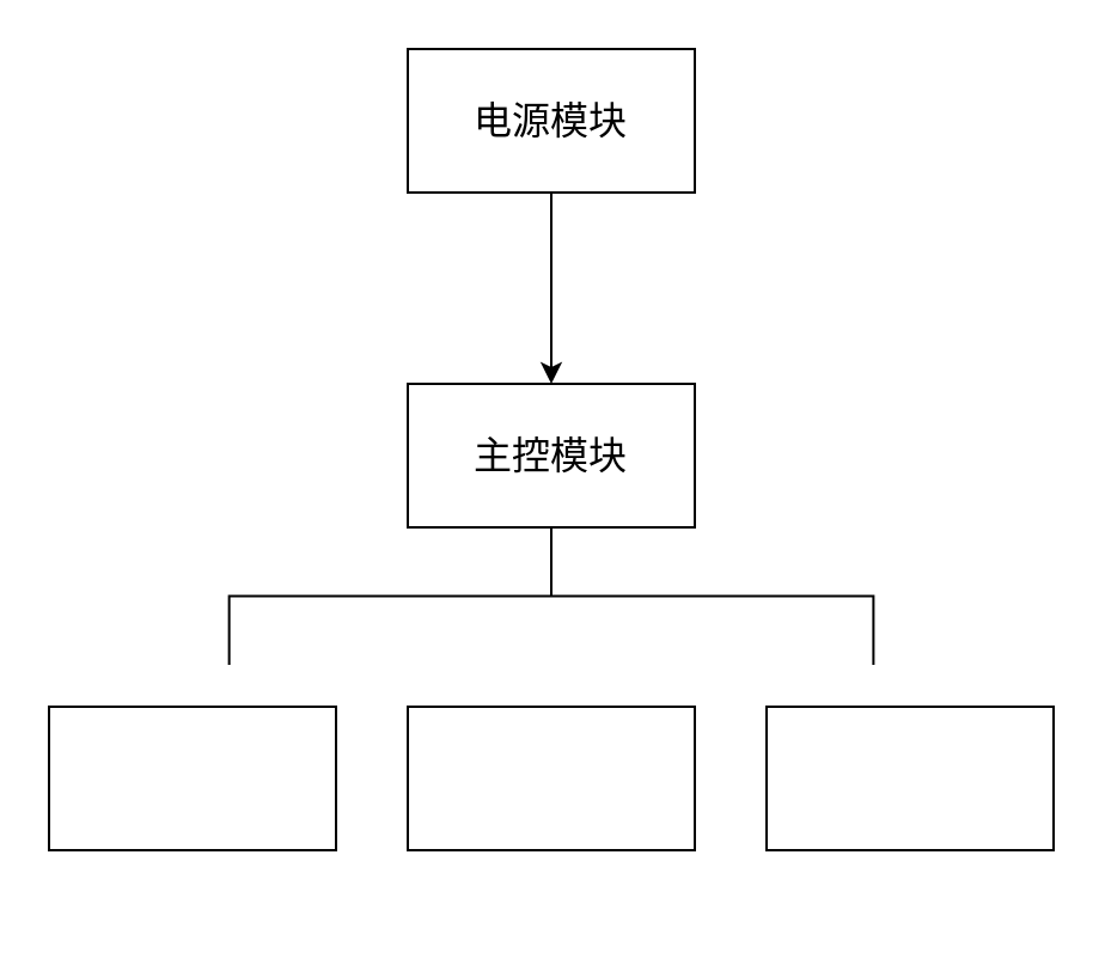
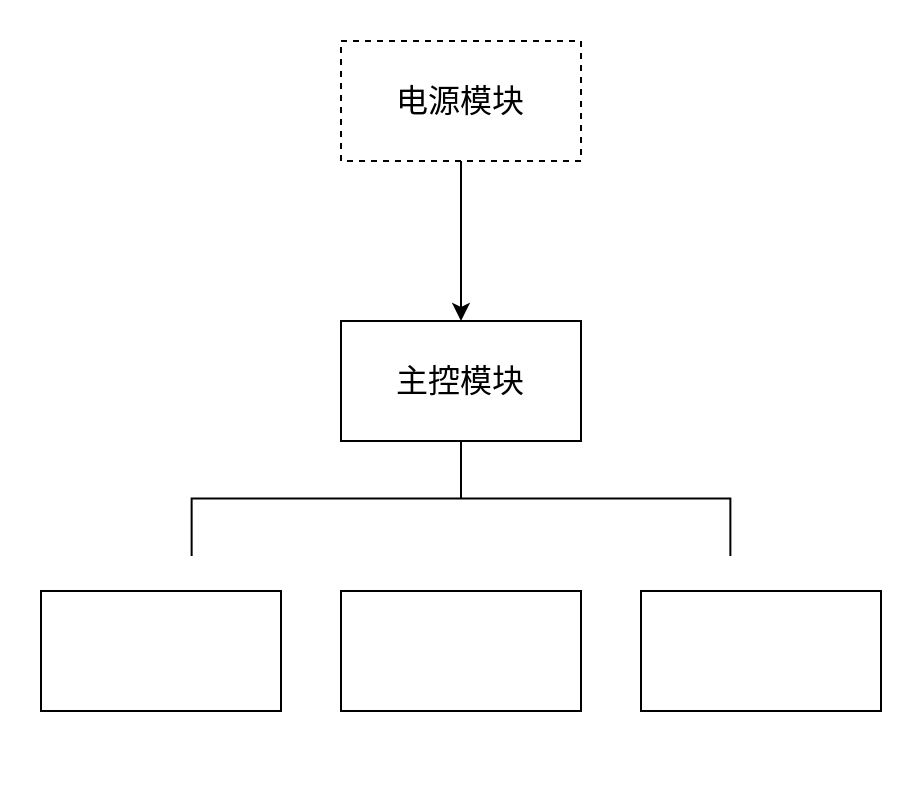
  <mxCell id="0" />
  <mxCell id="1" parent="0" />
  <mxCell id="2" value="" style="edgeStyle=orthogonalEdgeStyle;rounded=0;orthogonalLoop=1;jettySize=auto;html=1;" edge="1" parent="1" source="3" target="4"><mxGeometry relative="1" as="geometry" /></mxCell>
- <mxCell id="3" value="&lt;font style=&quot;font-size: 16px&quot;&gt;电源模块&lt;/font&gt;" style="rounded=0;whiteSpace=wrap;html=1;" vertex="1" parent="1"><mxGeometry x="170" y="20" width="120" height="60" as="geometry" /></mxCell>
+ <mxCell id="3" value="&lt;font style=&quot;font-size: 16px&quot;&gt;电源模块&lt;/font&gt;" style="rounded=0;whiteSpace=wrap;html=1;dashed=1;" vertex="1" parent="1"><mxGeometry x="170" y="20" width="120" height="60" as="geometry" /></mxCell>
  <mxCell id="4" value="&lt;font style=&quot;font-size: 16px&quot;&gt;主控模块&lt;/font&gt;" style="rounded=0;whiteSpace=wrap;html=1;" vertex="1" parent="1"><mxGeometry x="170" y="160" width="120" height="60" as="geometry" /></mxCell>
  <mxCell id="5" value="" style="strokeWidth=1;html=1;shape=mxgraph.flowchart.annotation_2;align=left;labelPosition=right;pointerEvents=1;rotation=90;" vertex="1" parent="1"><mxGeometry x="201.25" y="114.06" width="57.5" height="269.37" as="geometry" /></mxCell>
  <mxCell id="6" value="" style="rounded=0;whiteSpace=wrap;html=1;strokeWidth=1;" vertex="1" parent="1"><mxGeometry x="170" y="295" width="120" height="60" as="geometry" /></mxCell>
  <mxCell id="7" value="" style="rounded=0;whiteSpace=wrap;html=1;strokeWidth=1;" vertex="1" parent="1"><mxGeometry x="320" y="295" width="120" height="60" as="geometry" /></mxCell>
  <mxCell id="8" value="" style="rounded=0;whiteSpace=wrap;html=1;strokeWidth=1;" vertex="1" parent="1"><mxGeometry x="20" y="295" width="120" height="60" as="geometry" /></mxCell>
